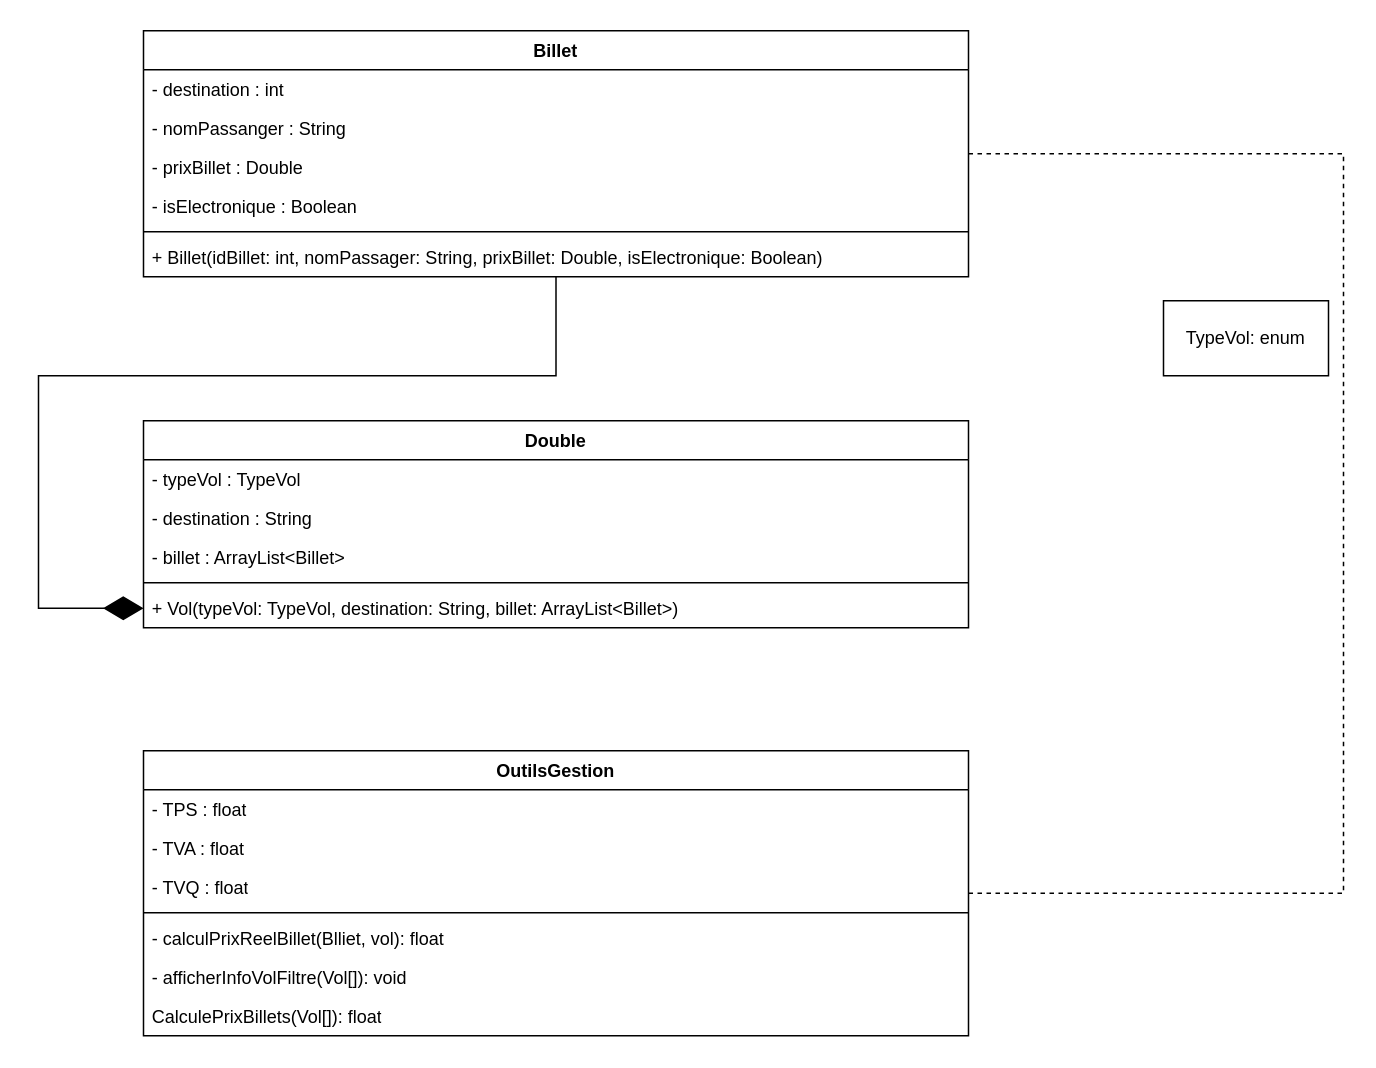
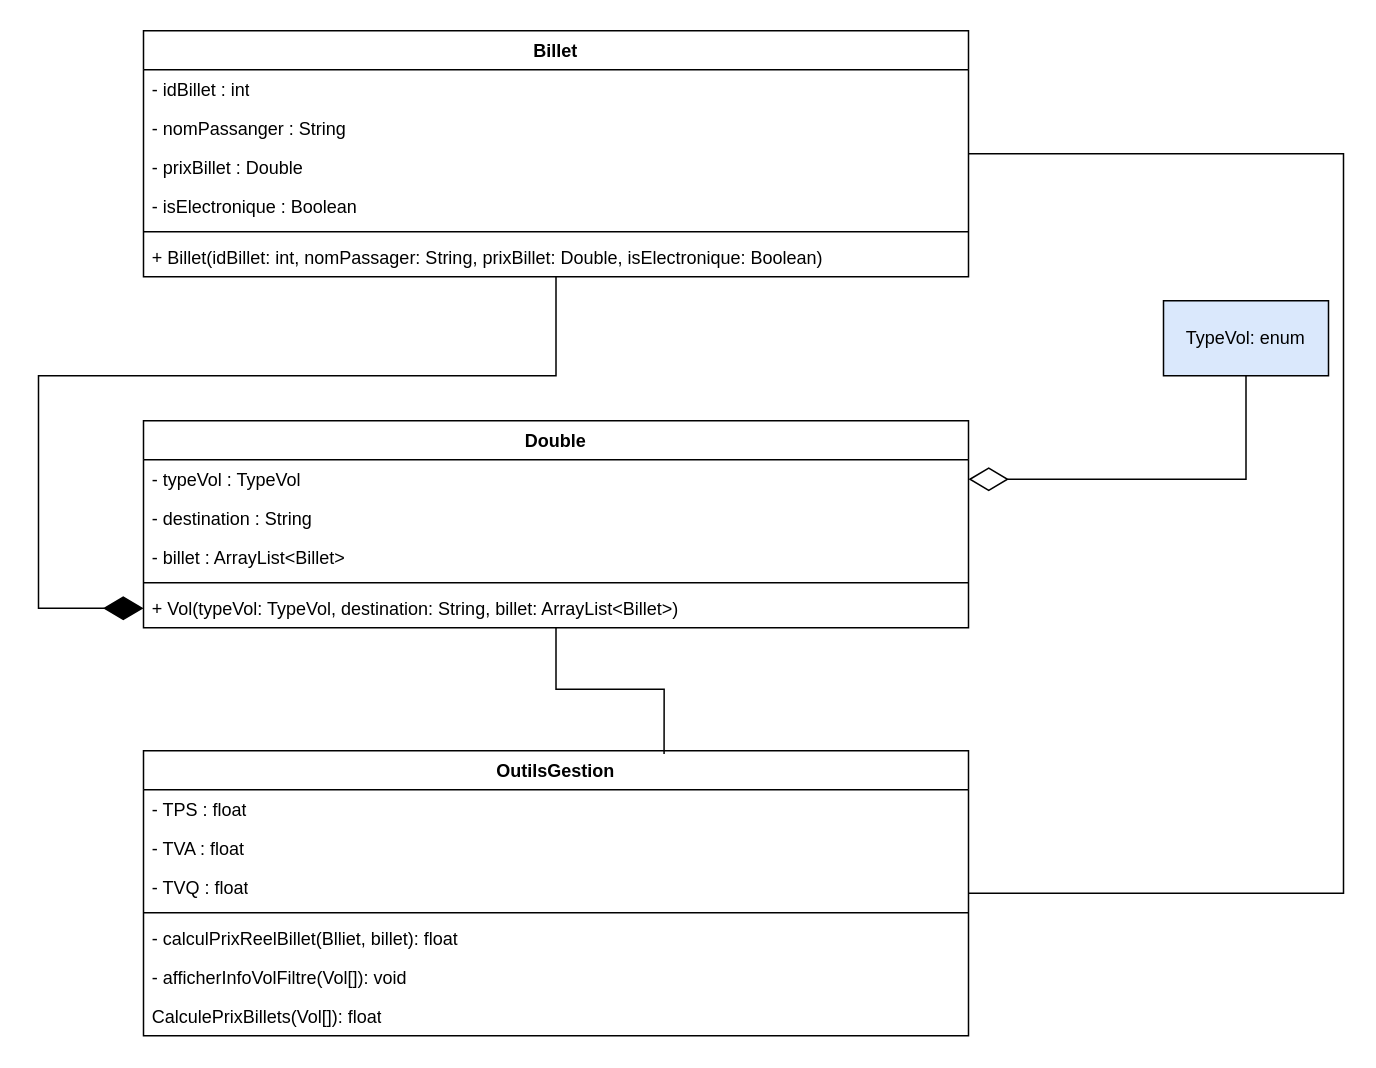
  <mxCell id="0" />
  <mxCell id="1" parent="0" />
  <mxCell id="2" value="Billet" style="swimlane;fontStyle=1;align=center;verticalAlign=top;childLayout=stackLayout;horizontal=1;startSize=26;horizontalStack=0;resizeParent=1;resizeParentMax=0;resizeLast=0;collapsible=1;marginBottom=0;whiteSpace=wrap;html=1;" vertex="1" parent="1"><mxGeometry x="90" y="20" width="550" height="164" as="geometry" /></mxCell>
- <mxCell id="3" value="- destination : int" style="text;strokeColor=none;fillColor=none;align=left;verticalAlign=top;spacingLeft=4;spacingRight=4;overflow=hidden;rotatable=0;points=[[0,0.5],[1,0.5]];portConstraint=eastwest;whiteSpace=wrap;html=1;" vertex="1" parent="2"><mxGeometry y="26" width="550" height="26" as="geometry" /></mxCell>
+ <mxCell id="3" value="- idBillet : int" style="text;strokeColor=none;fillColor=none;align=left;verticalAlign=top;spacingLeft=4;spacingRight=4;overflow=hidden;rotatable=0;points=[[0,0.5],[1,0.5]];portConstraint=eastwest;whiteSpace=wrap;html=1;" vertex="1" parent="2"><mxGeometry y="26" width="550" height="26" as="geometry" /></mxCell>
  <mxCell id="4" value="- nomPassanger : String" style="text;strokeColor=none;fillColor=none;align=left;verticalAlign=top;spacingLeft=4;spacingRight=4;overflow=hidden;rotatable=0;points=[[0,0.5],[1,0.5]];portConstraint=eastwest;whiteSpace=wrap;html=1;" vertex="1" parent="2"><mxGeometry y="52" width="550" height="26" as="geometry" /></mxCell>
  <mxCell id="5" value="- prixBillet : Double" style="text;strokeColor=none;fillColor=none;align=left;verticalAlign=top;spacingLeft=4;spacingRight=4;overflow=hidden;rotatable=0;points=[[0,0.5],[1,0.5]];portConstraint=eastwest;whiteSpace=wrap;html=1;" vertex="1" parent="2"><mxGeometry y="78" width="550" height="26" as="geometry" /></mxCell>
  <mxCell id="6" value="- isElectronique : Boolean" style="text;strokeColor=none;fillColor=none;align=left;verticalAlign=top;spacingLeft=4;spacingRight=4;overflow=hidden;rotatable=0;points=[[0,0.5],[1,0.5]];portConstraint=eastwest;whiteSpace=wrap;html=1;" vertex="1" parent="2"><mxGeometry y="104" width="550" height="26" as="geometry" /></mxCell>
  <mxCell id="7" value="" style="line;strokeWidth=1;fillColor=none;align=left;verticalAlign=middle;spacingTop=-1;spacingLeft=3;spacingRight=3;rotatable=0;labelPosition=right;points=[];portConstraint=eastwest;strokeColor=inherit;" vertex="1" parent="2"><mxGeometry y="130" width="550" height="8" as="geometry" /></mxCell>
  <mxCell id="8" value="+ Billet(idBillet: int, nomPassager: String, prixBillet: Double, isElectronique: Boolean)" style="text;strokeColor=none;fillColor=none;align=left;verticalAlign=top;spacingLeft=4;spacingRight=4;overflow=hidden;rotatable=0;points=[[0,0.5],[1,0.5]];portConstraint=eastwest;whiteSpace=wrap;html=1;" vertex="1" parent="2"><mxGeometry y="138" width="550" height="26" as="geometry" /></mxCell>
  <mxCell id="9" value="Double" style="swimlane;fontStyle=1;align=center;verticalAlign=top;childLayout=stackLayout;horizontal=1;startSize=26;horizontalStack=0;resizeParent=1;resizeParentMax=0;resizeLast=0;collapsible=1;marginBottom=0;whiteSpace=wrap;html=1;" vertex="1" parent="1"><mxGeometry x="90" y="280" width="550" height="138" as="geometry" /></mxCell>
  <mxCell id="10" value="- typeVol : TypeVol" style="text;strokeColor=none;fillColor=none;align=left;verticalAlign=top;spacingLeft=4;spacingRight=4;overflow=hidden;rotatable=0;points=[[0,0.5],[1,0.5]];portConstraint=eastwest;whiteSpace=wrap;html=1;" vertex="1" parent="9"><mxGeometry y="26" width="550" height="26" as="geometry" /></mxCell>
  <mxCell id="11" value="- destination : String" style="text;strokeColor=none;fillColor=none;align=left;verticalAlign=top;spacingLeft=4;spacingRight=4;overflow=hidden;rotatable=0;points=[[0,0.5],[1,0.5]];portConstraint=eastwest;whiteSpace=wrap;html=1;" vertex="1" parent="9"><mxGeometry y="52" width="550" height="26" as="geometry" /></mxCell>
  <mxCell id="12" value="- billet : ArrayList&amp;lt;Billet&amp;gt;" style="text;strokeColor=none;fillColor=none;align=left;verticalAlign=top;spacingLeft=4;spacingRight=4;overflow=hidden;rotatable=0;points=[[0,0.5],[1,0.5]];portConstraint=eastwest;whiteSpace=wrap;html=1;" vertex="1" parent="9"><mxGeometry y="78" width="550" height="26" as="geometry" /></mxCell>
  <mxCell id="13" value="" style="line;strokeWidth=1;fillColor=none;align=left;verticalAlign=middle;spacingTop=-1;spacingLeft=3;spacingRight=3;rotatable=0;labelPosition=right;points=[];portConstraint=eastwest;strokeColor=inherit;" vertex="1" parent="9"><mxGeometry y="104" width="550" height="8" as="geometry" /></mxCell>
  <mxCell id="14" value="+ Vol(typeVol: TypeVol, destination: String, billet: ArrayList&amp;lt;Billet&amp;gt;)" style="text;strokeColor=none;fillColor=none;align=left;verticalAlign=top;spacingLeft=4;spacingRight=4;overflow=hidden;rotatable=0;points=[[0,0.5],[1,0.5]];portConstraint=eastwest;whiteSpace=wrap;html=1;" vertex="1" parent="9"><mxGeometry y="112" width="550" height="26" as="geometry" /></mxCell>
  <mxCell id="15" value="OutilsGestion" style="swimlane;fontStyle=1;align=center;verticalAlign=top;childLayout=stackLayout;horizontal=1;startSize=26;horizontalStack=0;resizeParent=1;resizeParentMax=0;resizeLast=0;collapsible=1;marginBottom=0;whiteSpace=wrap;html=1;" vertex="1" parent="1"><mxGeometry x="90" y="500" width="550" height="190" as="geometry" /></mxCell>
  <mxCell id="16" value="- TPS : float" style="text;strokeColor=none;fillColor=none;align=left;verticalAlign=top;spacingLeft=4;spacingRight=4;overflow=hidden;rotatable=0;points=[[0,0.5],[1,0.5]];portConstraint=eastwest;whiteSpace=wrap;html=1;" vertex="1" parent="15"><mxGeometry y="26" width="550" height="26" as="geometry" /></mxCell>
  <mxCell id="17" value="&lt;span style=&quot;color: rgb(0, 0, 0); font-family: Helvetica; font-size: 12px; font-style: normal; font-variant-ligatures: normal; font-variant-caps: normal; font-weight: 400; letter-spacing: normal; orphans: 2; text-align: left; text-indent: 0px; text-transform: none; widows: 2; word-spacing: 0px; -webkit-text-stroke-width: 0px; white-space: normal; text-decoration-thickness: initial; text-decoration-style: initial; text-decoration-color: initial; float: none; display: inline !important;&quot;&gt;- TVA : float&lt;/span&gt;" style="text;strokeColor=none;fillColor=none;align=left;verticalAlign=top;spacingLeft=4;spacingRight=4;overflow=hidden;rotatable=0;points=[[0,0.5],[1,0.5]];portConstraint=eastwest;whiteSpace=wrap;html=1;" vertex="1" parent="15"><mxGeometry y="52" width="550" height="26" as="geometry" /></mxCell>
  <mxCell id="18" value="&lt;span style=&quot;color: rgb(0, 0, 0); font-family: Helvetica; font-size: 12px; font-style: normal; font-variant-ligatures: normal; font-variant-caps: normal; font-weight: 400; letter-spacing: normal; orphans: 2; text-align: left; text-indent: 0px; text-transform: none; widows: 2; word-spacing: 0px; -webkit-text-stroke-width: 0px; white-space: normal; text-decoration-thickness: initial; text-decoration-style: initial; text-decoration-color: initial; float: none; display: inline !important;&quot;&gt;- TVQ : float&lt;/span&gt;" style="text;strokeColor=none;fillColor=none;align=left;verticalAlign=top;spacingLeft=4;spacingRight=4;overflow=hidden;rotatable=0;points=[[0,0.5],[1,0.5]];portConstraint=eastwest;whiteSpace=wrap;html=1;" vertex="1" parent="15"><mxGeometry y="78" width="550" height="26" as="geometry" /></mxCell>
  <mxCell id="19" value="" style="line;strokeWidth=1;fillColor=none;align=left;verticalAlign=middle;spacingTop=-1;spacingLeft=3;spacingRight=3;rotatable=0;labelPosition=right;points=[];portConstraint=eastwest;strokeColor=inherit;" vertex="1" parent="15"><mxGeometry y="104" width="550" height="8" as="geometry" /></mxCell>
- <mxCell id="20" value="- calculPrixReelBillet(Blliet, vol): float" style="text;strokeColor=none;fillColor=none;align=left;verticalAlign=top;spacingLeft=4;spacingRight=4;overflow=hidden;rotatable=0;points=[[0,0.5],[1,0.5]];portConstraint=eastwest;whiteSpace=wrap;html=1;" vertex="1" parent="15"><mxGeometry y="112" width="550" height="26" as="geometry" /></mxCell>
+ <mxCell id="20" value="- calculPrixReelBillet(Blliet, billet): float" style="text;strokeColor=none;fillColor=none;align=left;verticalAlign=top;spacingLeft=4;spacingRight=4;overflow=hidden;rotatable=0;points=[[0,0.5],[1,0.5]];portConstraint=eastwest;whiteSpace=wrap;html=1;" vertex="1" parent="15"><mxGeometry y="112" width="550" height="26" as="geometry" /></mxCell>
  <mxCell id="21" value="- afficherInfoVolFiltre(Vol[]): void" style="text;strokeColor=none;fillColor=none;align=left;verticalAlign=top;spacingLeft=4;spacingRight=4;overflow=hidden;rotatable=0;points=[[0,0.5],[1,0.5]];portConstraint=eastwest;whiteSpace=wrap;html=1;" vertex="1" parent="15"><mxGeometry y="138" width="550" height="26" as="geometry" /></mxCell>
  <mxCell id="22" value="CalculePrixBillets(Vol[]): float" style="text;strokeColor=none;fillColor=none;align=left;verticalAlign=top;spacingLeft=4;spacingRight=4;overflow=hidden;rotatable=0;points=[[0,0.5],[1,0.5]];portConstraint=eastwest;whiteSpace=wrap;html=1;" vertex="1" parent="15"><mxGeometry y="164" width="550" height="26" as="geometry" /></mxCell>
  <mxCell id="23" value="" style="endArrow=diamondThin;endFill=1;endSize=24;html=1;rounded=0;entryX=0;entryY=0.5;entryDx=0;entryDy=0;" edge="1" parent="1" source="2" target="14"><mxGeometry width="160" relative="1" as="geometry"><mxPoint x="270" y="230" as="sourcePoint" /><mxPoint x="430" y="230" as="targetPoint" /><Array as="points"><mxPoint x="365" y="250" /><mxPoint x="20" y="250" /><mxPoint x="20" y="405" /></Array></mxGeometry></mxCell>
- <mxCell id="24" value="TypeVol: enum" style="html=1;whiteSpace=wrap;" vertex="1" parent="1"><mxGeometry x="770" y="200" width="110" height="50" as="geometry" /></mxCell>
- <mxCell id="28" value="" style="endArrow=none;html=1;edgeStyle=orthogonalEdgeStyle;rounded=0;dashed=1;" edge="1" parent="1" source="2" target="15"><mxGeometry relative="1" as="geometry"><mxPoint x="750" y="120" as="sourcePoint" /><mxPoint x="910" y="120" as="targetPoint" /><Array as="points"><mxPoint x="890" y="102" /><mxPoint x="890" y="595" /></Array></mxGeometry></mxCell>
+ <mxCell id="24" value="TypeVol: enum" style="html=1;whiteSpace=wrap;fillColor=#dae8fc;" vertex="1" parent="1"><mxGeometry x="770" y="200" width="110" height="50" as="geometry" /></mxCell>
+ <mxCell id="25" value="" style="endArrow=diamondThin;endFill=0;endSize=24;html=1;rounded=0;entryX=1;entryY=0.5;entryDx=0;entryDy=0;" edge="1" parent="1" source="24" target="10"><mxGeometry width="160" relative="1" as="geometry"><mxPoint x="760" y="370" as="sourcePoint" /><mxPoint x="920" y="370" as="targetPoint" /><Array as="points"><mxPoint x="825" y="319" /></Array></mxGeometry></mxCell>
+ <mxCell id="26" value="" style="endArrow=none;html=1;edgeStyle=orthogonalEdgeStyle;rounded=0;exitX=0.631;exitY=0.011;exitDx=0;exitDy=0;exitPerimeter=0;" edge="1" parent="1" source="15" target="9"><mxGeometry relative="1" as="geometry"><mxPoint x="460" y="470" as="sourcePoint" /><mxPoint x="620" y="470" as="targetPoint" /></mxGeometry></mxCell>
+ <mxCell id="27" value="&lt;div&gt;&lt;br&gt;&lt;/div&gt;&lt;div&gt;&lt;br&gt;&lt;/div&gt;" style="edgeLabel;resizable=0;html=1;align=left;verticalAlign=bottom;" connectable="0" vertex="1" parent="26"><mxGeometry x="-1" relative="1" as="geometry" /></mxCell>
+ <mxCell id="28" value="" style="endArrow=none;html=1;edgeStyle=orthogonalEdgeStyle;rounded=0;" edge="1" parent="1" source="2" target="15"><mxGeometry relative="1" as="geometry"><mxPoint x="750" y="120" as="sourcePoint" /><mxPoint x="910" y="120" as="targetPoint" /><Array as="points"><mxPoint x="890" y="102" /><mxPoint x="890" y="595" /></Array></mxGeometry></mxCell>
